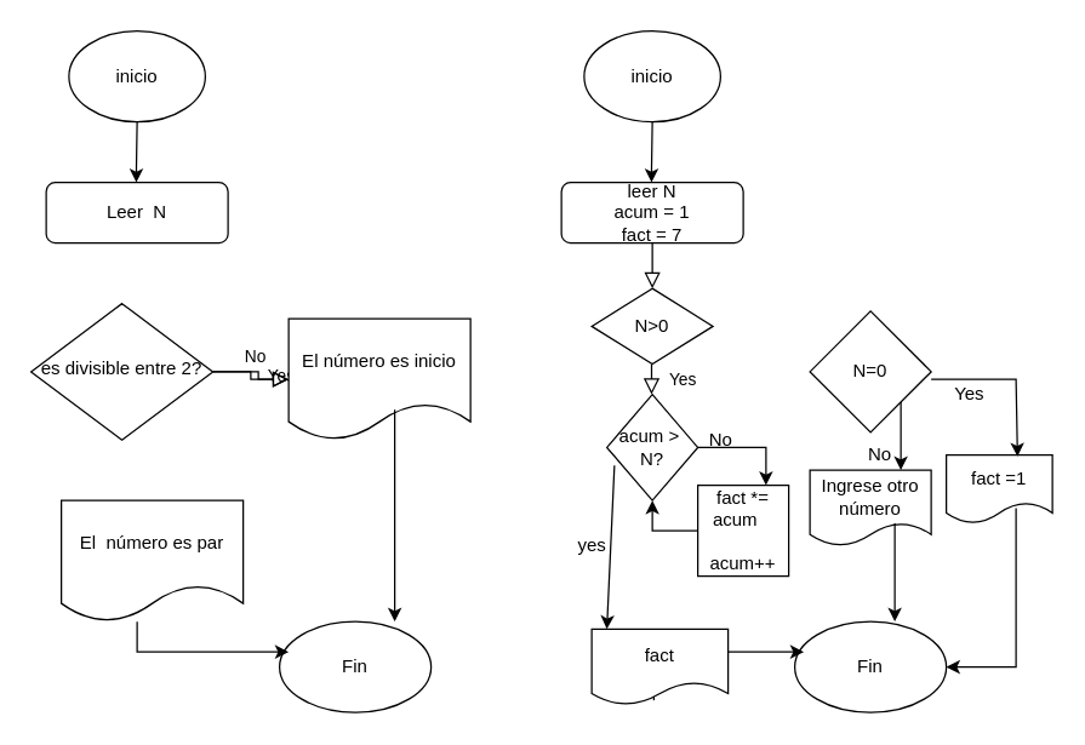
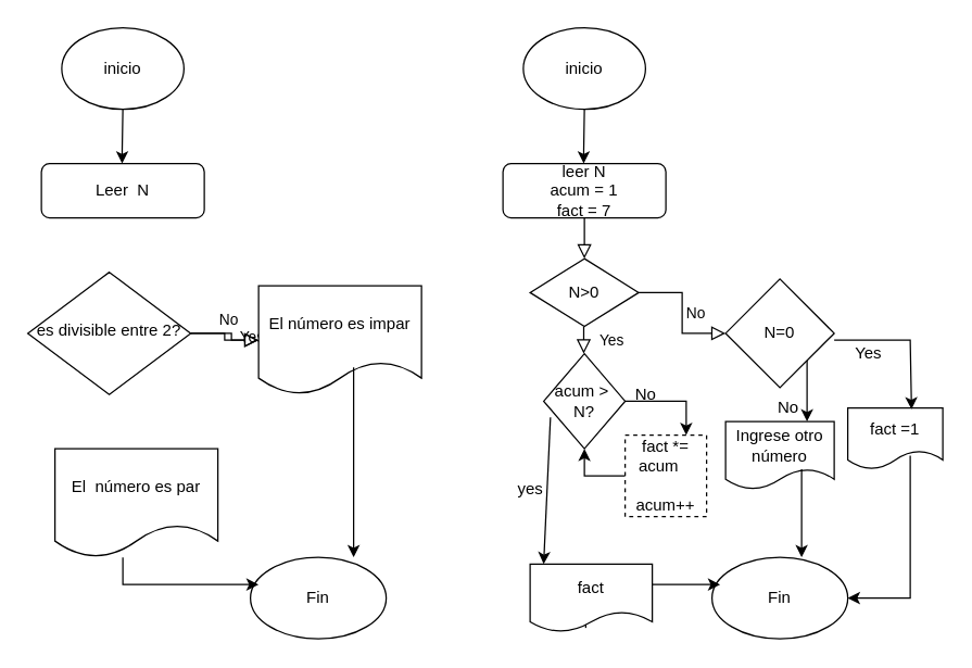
  <mxCell id="0" />
  <mxCell id="1" parent="0" />
  <mxCell id="2" value="Leer&amp;nbsp; N" style="rounded=1;whiteSpace=wrap;html=1;fontSize=12;glass=0;strokeWidth=1;shadow=0;" parent="1" vertex="1"><mxGeometry x="30" y="120" width="120" height="40" as="geometry" /></mxCell>
  <mxCell id="3" value="Yes" style="rounded=0;html=1;jettySize=auto;orthogonalLoop=1;fontSize=11;endArrow=block;endFill=0;endSize=8;strokeWidth=1;shadow=0;labelBackgroundColor=none;edgeStyle=orthogonalEdgeStyle;" parent="1" source="5" target="9" edge="1"><mxGeometry y="20" relative="1" as="geometry"><mxPoint as="offset" /><mxPoint x="130" y="320" as="targetPoint" /></mxGeometry></mxCell>
  <mxCell id="4" value="No" style="edgeStyle=orthogonalEdgeStyle;rounded=0;html=1;jettySize=auto;orthogonalLoop=1;fontSize=11;endArrow=block;endFill=0;endSize=8;strokeWidth=1;shadow=0;labelBackgroundColor=none;" parent="1" source="5" edge="1"><mxGeometry y="10" relative="1" as="geometry"><mxPoint as="offset" /><mxPoint x="190" y="250" as="targetPoint" /><Array as="points"><mxPoint x="170" y="245" /><mxPoint x="170" y="250" /></Array></mxGeometry></mxCell>
  <mxCell id="5" value="es divisible entre 2?" style="rhombus;whiteSpace=wrap;html=1;shadow=0;fontFamily=Helvetica;fontSize=12;align=center;strokeWidth=1;spacing=6;spacingTop=-4;" parent="1" vertex="1"><mxGeometry x="20" y="200" width="120" height="90" as="geometry" /></mxCell>
  <mxCell id="6" value="inicio" style="ellipse;whiteSpace=wrap;html=1;" vertex="1" parent="1"><mxGeometry x="45" y="20" width="90" height="60" as="geometry" /></mxCell>
  <mxCell id="7" value="" style="endArrow=classic;html=1;rounded=0;" edge="1" parent="1"><mxGeometry width="50" height="50" relative="1" as="geometry"><mxPoint x="90" y="80" as="sourcePoint" /><mxPoint x="89.5" y="120" as="targetPoint" /><Array as="points"><mxPoint x="89.5" y="110" /></Array></mxGeometry></mxCell>
  <mxCell id="8" value="El&amp;nbsp; número es par" style="shape=document;whiteSpace=wrap;html=1;boundedLbl=1;" vertex="1" parent="1"><mxGeometry x="40" y="330" width="120" height="80" as="geometry" /></mxCell>
- <mxCell id="9" value="El número es inicio" style="shape=document;whiteSpace=wrap;html=1;boundedLbl=1;" vertex="1" parent="1"><mxGeometry x="190" y="210" width="120" height="80" as="geometry" /></mxCell>
+ <mxCell id="9" value="El número es impar" style="shape=document;whiteSpace=wrap;html=1;boundedLbl=1;" vertex="1" parent="1"><mxGeometry x="190" y="210" width="120" height="80" as="geometry" /></mxCell>
  <mxCell id="10" value="" style="endArrow=classic;html=1;rounded=0;" edge="1" parent="1"><mxGeometry width="50" height="50" relative="1" as="geometry"><mxPoint x="260" y="270" as="sourcePoint" /><mxPoint x="260" y="410" as="targetPoint" /><Array as="points"><mxPoint x="260" y="330" /></Array></mxGeometry></mxCell>
  <mxCell id="11" value="Fin" style="ellipse;whiteSpace=wrap;html=1;" vertex="1" parent="1"><mxGeometry x="184" y="410" width="100" height="60" as="geometry" /></mxCell>
  <mxCell id="12" value="" style="endArrow=classic;html=1;rounded=0;" edge="1" parent="1"><mxGeometry width="50" height="50" relative="1" as="geometry"><mxPoint x="90" y="410" as="sourcePoint" /><mxPoint x="190" y="430" as="targetPoint" /><Array as="points"><mxPoint x="90" y="430" /></Array></mxGeometry></mxCell>
  <mxCell id="13" value="" style="rounded=0;html=1;jettySize=auto;orthogonalLoop=1;fontSize=11;endArrow=block;endFill=0;endSize=8;strokeWidth=1;shadow=0;labelBackgroundColor=none;edgeStyle=orthogonalEdgeStyle;" edge="1" parent="1" source="14"><mxGeometry relative="1" as="geometry"><mxPoint x="430" y="190" as="targetPoint" /></mxGeometry></mxCell>
  <mxCell id="14" value="leer N&lt;br&gt;acum = 1&lt;br&gt;fact = 7" style="rounded=1;whiteSpace=wrap;html=1;fontSize=12;glass=0;strokeWidth=1;shadow=0;" vertex="1" parent="1"><mxGeometry x="370" y="120" width="120" height="40" as="geometry" /></mxCell>
  <mxCell id="15" value="Yes" style="rounded=0;html=1;jettySize=auto;orthogonalLoop=1;fontSize=11;endArrow=block;endFill=0;endSize=8;strokeWidth=1;shadow=0;labelBackgroundColor=none;edgeStyle=orthogonalEdgeStyle;" edge="1" parent="1"><mxGeometry y="20" relative="1" as="geometry"><mxPoint as="offset" /><mxPoint x="429.5" y="260" as="targetPoint" /><mxPoint x="429.5" y="240" as="sourcePoint" /></mxGeometry></mxCell>
+ <mxCell id="16" value="No" style="edgeStyle=orthogonalEdgeStyle;rounded=0;html=1;jettySize=auto;orthogonalLoop=1;fontSize=11;endArrow=block;endFill=0;endSize=8;strokeWidth=1;shadow=0;labelBackgroundColor=none;exitX=1;exitY=0.5;exitDx=0;exitDy=0;" edge="1" parent="1" source="21" target="22"><mxGeometry y="10" relative="1" as="geometry"><mxPoint as="offset" /><mxPoint x="530" y="250" as="targetPoint" /><mxPoint x="480" y="250" as="sourcePoint" /></mxGeometry></mxCell>
  <mxCell id="17" value="inicio" style="ellipse;whiteSpace=wrap;html=1;" vertex="1" parent="1"><mxGeometry x="385" y="20" width="90" height="60" as="geometry" /></mxCell>
  <mxCell id="18" value="" style="endArrow=classic;html=1;rounded=0;" edge="1" parent="1"><mxGeometry width="50" height="50" relative="1" as="geometry"><mxPoint x="430" y="80" as="sourcePoint" /><mxPoint x="429.5" y="120" as="targetPoint" /><Array as="points"><mxPoint x="429.5" y="110" /></Array></mxGeometry></mxCell>
  <mxCell id="19" value="Fin" style="ellipse;whiteSpace=wrap;html=1;" vertex="1" parent="1"><mxGeometry x="524" y="410" width="100" height="60" as="geometry" /></mxCell>
  <mxCell id="20" value="" style="endArrow=classic;html=1;rounded=0;exitX=0.456;exitY=0.94;exitDx=0;exitDy=0;exitPerimeter=0;" edge="1" parent="1" source="31"><mxGeometry width="50" height="50" relative="1" as="geometry"><mxPoint x="430" y="410" as="sourcePoint" /><mxPoint x="530" y="430" as="targetPoint" /><Array as="points"><mxPoint x="430" y="430" /></Array></mxGeometry></mxCell>
  <mxCell id="21" value="N&amp;gt;0" style="rhombus;whiteSpace=wrap;html=1;" vertex="1" parent="1"><mxGeometry x="390" y="190" width="80" height="50" as="geometry" /></mxCell>
  <mxCell id="22" value="N=0" style="rhombus;whiteSpace=wrap;html=1;" vertex="1" parent="1"><mxGeometry x="534" y="205" width="80" height="80" as="geometry" /></mxCell>
  <mxCell id="23" value="fact =1" style="shape=document;whiteSpace=wrap;html=1;boundedLbl=1;" vertex="1" parent="1"><mxGeometry x="624" y="300" width="70" height="45" as="geometry" /></mxCell>
  <mxCell id="24" value="" style="endArrow=classic;html=1;rounded=0;exitX=1;exitY=1;exitDx=0;exitDy=0;" edge="1" parent="1" source="22"><mxGeometry width="50" height="50" relative="1" as="geometry"><mxPoint x="574" y="320" as="sourcePoint" /><mxPoint x="594" y="310" as="targetPoint" /><Array as="points" /></mxGeometry></mxCell>
  <mxCell id="25" value="Yes" style="text;html=1;align=center;verticalAlign=middle;resizable=0;points=[];autosize=1;strokeColor=none;fillColor=none;" vertex="1" parent="1"><mxGeometry x="624" y="250" width="30" height="20" as="geometry" /></mxCell>
  <mxCell id="26" value="Ingrese otro&lt;br&gt;número" style="shape=document;whiteSpace=wrap;html=1;boundedLbl=1;" vertex="1" parent="1"><mxGeometry x="534" y="310" width="80" height="50" as="geometry" /></mxCell>
  <mxCell id="27" value="" style="endArrow=classic;html=1;rounded=0;entryX=0.671;entryY=0.022;entryDx=0;entryDy=0;entryPerimeter=0;" edge="1" parent="1" target="23"><mxGeometry width="50" height="50" relative="1" as="geometry"><mxPoint x="614" y="250" as="sourcePoint" /><mxPoint x="664" y="200" as="targetPoint" /><Array as="points"><mxPoint x="670" y="250" /></Array></mxGeometry></mxCell>
  <mxCell id="28" value="No" style="text;html=1;align=center;verticalAlign=middle;resizable=0;points=[];autosize=1;strokeColor=none;fillColor=none;" vertex="1" parent="1"><mxGeometry x="565" y="290" width="30" height="20" as="geometry" /></mxCell>
  <mxCell id="29" value="" style="endArrow=classic;html=1;rounded=0;entryX=0.66;entryY=0;entryDx=0;entryDy=0;entryPerimeter=0;" edge="1" parent="1" target="19"><mxGeometry width="50" height="50" relative="1" as="geometry"><mxPoint x="590" y="345" as="sourcePoint" /><mxPoint x="640" y="295" as="targetPoint" /></mxGeometry></mxCell>
  <mxCell id="30" value="" style="endArrow=classic;html=1;rounded=0;entryX=1;entryY=0.5;entryDx=0;entryDy=0;" edge="1" parent="1" target="19"><mxGeometry width="50" height="50" relative="1" as="geometry"><mxPoint x="670" y="335" as="sourcePoint" /><mxPoint x="720" y="285" as="targetPoint" /><Array as="points"><mxPoint x="670" y="440" /></Array></mxGeometry></mxCell>
  <mxCell id="31" value="fact" style="shape=document;whiteSpace=wrap;html=1;boundedLbl=1;" vertex="1" parent="1"><mxGeometry x="390" y="415" width="90" height="50" as="geometry" /></mxCell>
  <mxCell id="32" value="" style="edgeStyle=orthogonalEdgeStyle;rounded=0;orthogonalLoop=1;jettySize=auto;html=1;entryX=0.5;entryY=1;entryDx=0;entryDy=0;" edge="1" parent="1" source="33" target="35"><mxGeometry relative="1" as="geometry"><Array as="points"><mxPoint x="430" y="350" /></Array></mxGeometry></mxCell>
- <mxCell id="33" value="fact *= acum&amp;nbsp; &amp;nbsp;&lt;br&gt;&lt;br&gt;acum++" style="whiteSpace=wrap;html=1;aspect=fixed;" vertex="1" parent="1"><mxGeometry x="460" y="320" width="60" height="60" as="geometry" /></mxCell>
+ <mxCell id="33" value="fact *= acum&amp;nbsp; &amp;nbsp;&lt;br&gt;&lt;br&gt;acum++" style="whiteSpace=wrap;html=1;aspect=fixed;dashed=1;" vertex="1" parent="1"><mxGeometry x="460" y="320" width="60" height="60" as="geometry" /></mxCell>
  <mxCell id="34" style="edgeStyle=orthogonalEdgeStyle;rounded=0;orthogonalLoop=1;jettySize=auto;html=1;exitX=1;exitY=0.5;exitDx=0;exitDy=0;entryX=0.75;entryY=0;entryDx=0;entryDy=0;" edge="1" parent="1" source="35" target="33"><mxGeometry relative="1" as="geometry" /></mxCell>
  <mxCell id="35" value="acum &amp;gt;&amp;nbsp;&lt;br&gt;N?" style="rhombus;whiteSpace=wrap;html=1;" vertex="1" parent="1"><mxGeometry x="400" y="260" width="60" height="70" as="geometry" /></mxCell>
  <mxCell id="36" value="No" style="text;html=1;align=center;verticalAlign=middle;resizable=0;points=[];autosize=1;strokeColor=none;fillColor=none;" vertex="1" parent="1"><mxGeometry x="460" y="280" width="30" height="20" as="geometry" /></mxCell>
  <mxCell id="37" value="" style="endArrow=classic;html=1;rounded=0;entryX=0.111;entryY=0;entryDx=0;entryDy=0;entryPerimeter=0;exitX=0.083;exitY=0.671;exitDx=0;exitDy=0;exitPerimeter=0;" edge="1" parent="1" source="35" target="31"><mxGeometry width="50" height="50" relative="1" as="geometry"><mxPoint x="390" y="340" as="sourcePoint" /><mxPoint x="410" y="310" as="targetPoint" /><Array as="points" /></mxGeometry></mxCell>
  <mxCell id="38" value="yes" style="text;html=1;align=center;verticalAlign=middle;resizable=0;points=[];autosize=1;strokeColor=none;fillColor=none;" vertex="1" parent="1"><mxGeometry x="375" y="350" width="30" height="20" as="geometry" /></mxCell>
